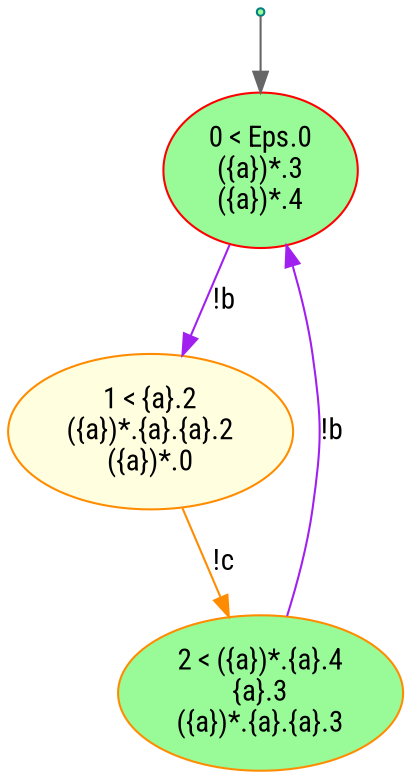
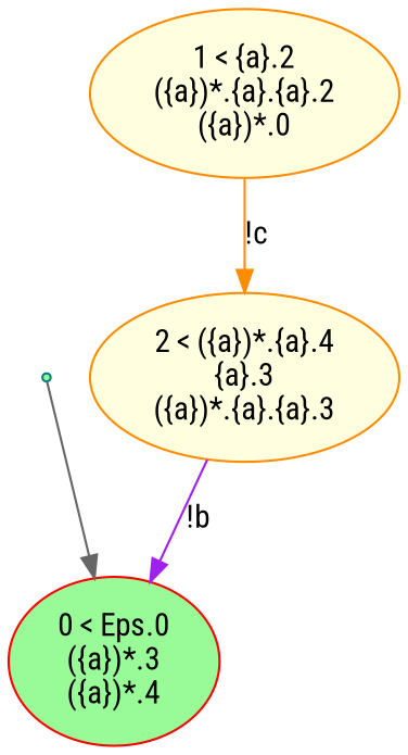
  digraph {
    fontname="Roboto Condensed"
    node [color=darkorange fillcolor=palegreen fontname="Roboto Condensed" shape=ellipse style=filled]
    edge [color=purple fontname="Roboto Condensed"]
    ENTRY [color=teal shape=point]
    n2 [color=red label="0 < Eps.0\n({a})*.3\n({a})*.4\n"]
    n3 [fillcolor=lightyellow label="1 < {a}.2\n({a})*.{a}.{a}.2\n({a})*.0\n"]
-   n4 [label="2 < ({a})*.{a}.4\n{a}.3\n({a})*.{a}.{a}.3\n"]
+   n4 [fillcolor=lightyellow label="2 < ({a})*.{a}.4\n{a}.3\n({a})*.{a}.{a}.3\n"]
    ENTRY -> n2 [color=gray40]
-   n2 -> n3 [label="!b"]
    n3 -> n4 [color=darkorange label="!c"]
    n4 -> n2 [label="!b"]
  }
